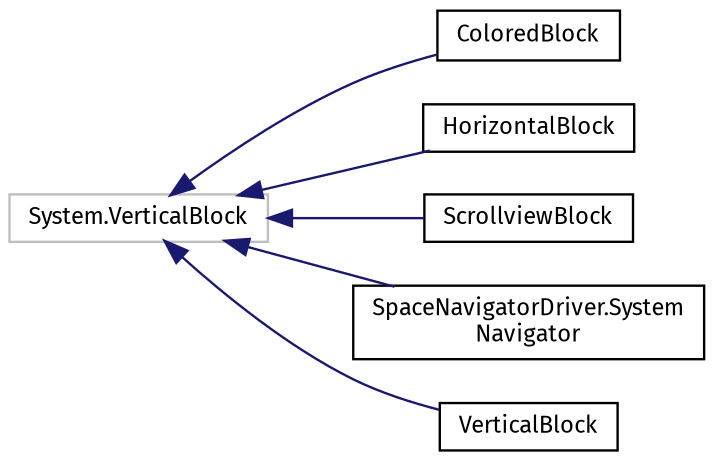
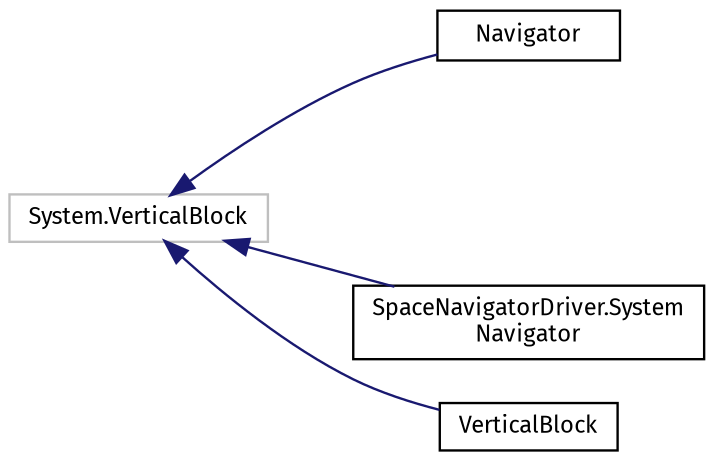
  digraph {
    fontname="Fira Sans"
    rankdir=LR
    node [color=black fillcolor=white fontname="Fira Sans" fontsize=10 shape=record style=filled]
    edge [color=midnightblue dir=back fontname="Fira Sans" fontsize=10 labelfontname=Helvetica labelfontsize=10 style=solid]
    n1 [color=grey75 height=0.2 label="System.VerticalBlock" width=0.4]
-   n2 [height=0.2 label=ColoredBlock width=0.4]
-   n3 [height=0.2 label=HorizontalBlock width=0.4]
-   n4 [height=0.2 label=ScrollviewBlock width=0.4]
+   n2 [height=0.2 label=Navigator width=0.4]
    n5 [height=0.2 label="SpaceNavigatorDriver.System\lNavigator" width=0.4]
    n6 [height=0.2 label=VerticalBlock width=0.4]
    n1 -> n2
-   n1 -> n3
-   n1 -> n4
    n1 -> n5
    n1 -> n6
  }
